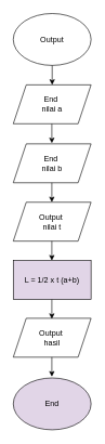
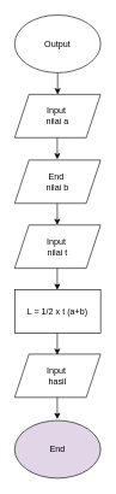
  <mxCell id="0" />
  <mxCell id="1" parent="0" />
  <mxCell id="2" value="Output" style="ellipse;whiteSpace=wrap;html=1;" vertex="1" parent="1"><mxGeometry x="20" y="20" width="120" height="80" as="geometry" /></mxCell>
  <mxCell id="3" value="End" style="ellipse;whiteSpace=wrap;html=1;fillColor=#e1d5e7;" vertex="1" parent="1"><mxGeometry x="20" y="582" width="120" height="80" as="geometry" /></mxCell>
  <mxCell id="4" value="" style="endArrow=classic;html=1;rounded=0;exitX=0.5;exitY=1;exitDx=0;exitDy=0;" edge="1" parent="1" source="2"><mxGeometry width="50" height="50" relative="1" as="geometry"><mxPoint x="60" y="80" as="sourcePoint" /><mxPoint x="80" y="130" as="targetPoint" /></mxGeometry></mxCell>
- <mxCell id="5" value="End&amp;nbsp;&lt;br&gt;nilai a" style="shape=parallelogram;perimeter=parallelogramPerimeter;whiteSpace=wrap;html=1;fixedSize=1;" vertex="1" parent="1"><mxGeometry x="20" y="130" width="120" height="60" as="geometry" /></mxCell>
- <mxCell id="6" value="L = 1/2 x t (a+b)" style="rounded=0;whiteSpace=wrap;html=1;fillColor=#e1d5e7;" vertex="1" parent="1"><mxGeometry x="20" y="401" width="120" height="60" as="geometry" /></mxCell>
- <mxCell id="7" value="Output&amp;nbsp;&lt;br&gt;hasil" style="shape=parallelogram;perimeter=parallelogramPerimeter;whiteSpace=wrap;html=1;fixedSize=1;" vertex="1" parent="1"><mxGeometry x="20" y="490" width="120" height="60" as="geometry" /></mxCell>
+ <mxCell id="5" value="Input&amp;nbsp;&lt;br&gt;nilai a" style="shape=parallelogram;perimeter=parallelogramPerimeter;whiteSpace=wrap;html=1;fixedSize=1;" vertex="1" parent="1"><mxGeometry x="20" y="130" width="120" height="60" as="geometry" /></mxCell>
+ <mxCell id="6" value="L = 1/2 x t (a+b)" style="rounded=0;whiteSpace=wrap;html=1;" vertex="1" parent="1"><mxGeometry x="20" y="401" width="120" height="60" as="geometry" /></mxCell>
+ <mxCell id="7" value="Input&amp;nbsp;&lt;br&gt;hasil" style="shape=parallelogram;perimeter=parallelogramPerimeter;whiteSpace=wrap;html=1;fixedSize=1;" vertex="1" parent="1"><mxGeometry x="20" y="490" width="120" height="60" as="geometry" /></mxCell>
  <mxCell id="8" value="End&amp;nbsp;&lt;br&gt;nilai b" style="shape=parallelogram;perimeter=parallelogramPerimeter;whiteSpace=wrap;html=1;fixedSize=1;" vertex="1" parent="1"><mxGeometry x="20" y="221" width="120" height="60" as="geometry" /></mxCell>
- <mxCell id="9" value="Output&amp;nbsp;&lt;br&gt;nilai t" style="shape=parallelogram;perimeter=parallelogramPerimeter;whiteSpace=wrap;html=1;fixedSize=1;" vertex="1" parent="1"><mxGeometry x="20" y="311" width="120" height="60" as="geometry" /></mxCell>
+ <mxCell id="9" value="Input&amp;nbsp;&lt;br&gt;nilai t" style="shape=parallelogram;perimeter=parallelogramPerimeter;whiteSpace=wrap;html=1;fixedSize=1;" vertex="1" parent="1"><mxGeometry x="20" y="311" width="120" height="60" as="geometry" /></mxCell>
  <mxCell id="10" value="" style="endArrow=classic;html=1;rounded=0;exitX=0.5;exitY=1;exitDx=0;exitDy=0;" edge="1" parent="1"><mxGeometry width="50" height="50" relative="1" as="geometry"><mxPoint x="79.5" y="190" as="sourcePoint" /><mxPoint x="79.5" y="220" as="targetPoint" /></mxGeometry></mxCell>
  <mxCell id="11" value="" style="endArrow=classic;html=1;rounded=0;exitX=0.5;exitY=1;exitDx=0;exitDy=0;" edge="1" parent="1"><mxGeometry width="50" height="50" relative="1" as="geometry"><mxPoint x="79.5" y="281" as="sourcePoint" /><mxPoint x="79.5" y="311" as="targetPoint" /></mxGeometry></mxCell>
  <mxCell id="12" value="" style="endArrow=classic;html=1;rounded=0;exitX=0.5;exitY=1;exitDx=0;exitDy=0;" edge="1" parent="1"><mxGeometry width="50" height="50" relative="1" as="geometry"><mxPoint x="79.5" y="371" as="sourcePoint" /><mxPoint x="79.5" y="401" as="targetPoint" /></mxGeometry></mxCell>
  <mxCell id="13" value="" style="endArrow=classic;html=1;rounded=0;exitX=0.5;exitY=1;exitDx=0;exitDy=0;" edge="1" parent="1"><mxGeometry width="50" height="50" relative="1" as="geometry"><mxPoint x="79.5" y="461" as="sourcePoint" /><mxPoint x="79.5" y="491" as="targetPoint" /></mxGeometry></mxCell>
  <mxCell id="14" value="" style="endArrow=classic;html=1;rounded=0;exitX=0.5;exitY=1;exitDx=0;exitDy=0;" edge="1" parent="1"><mxGeometry width="50" height="50" relative="1" as="geometry"><mxPoint x="79.5" y="550" as="sourcePoint" /><mxPoint x="79.5" y="580" as="targetPoint" /></mxGeometry></mxCell>
